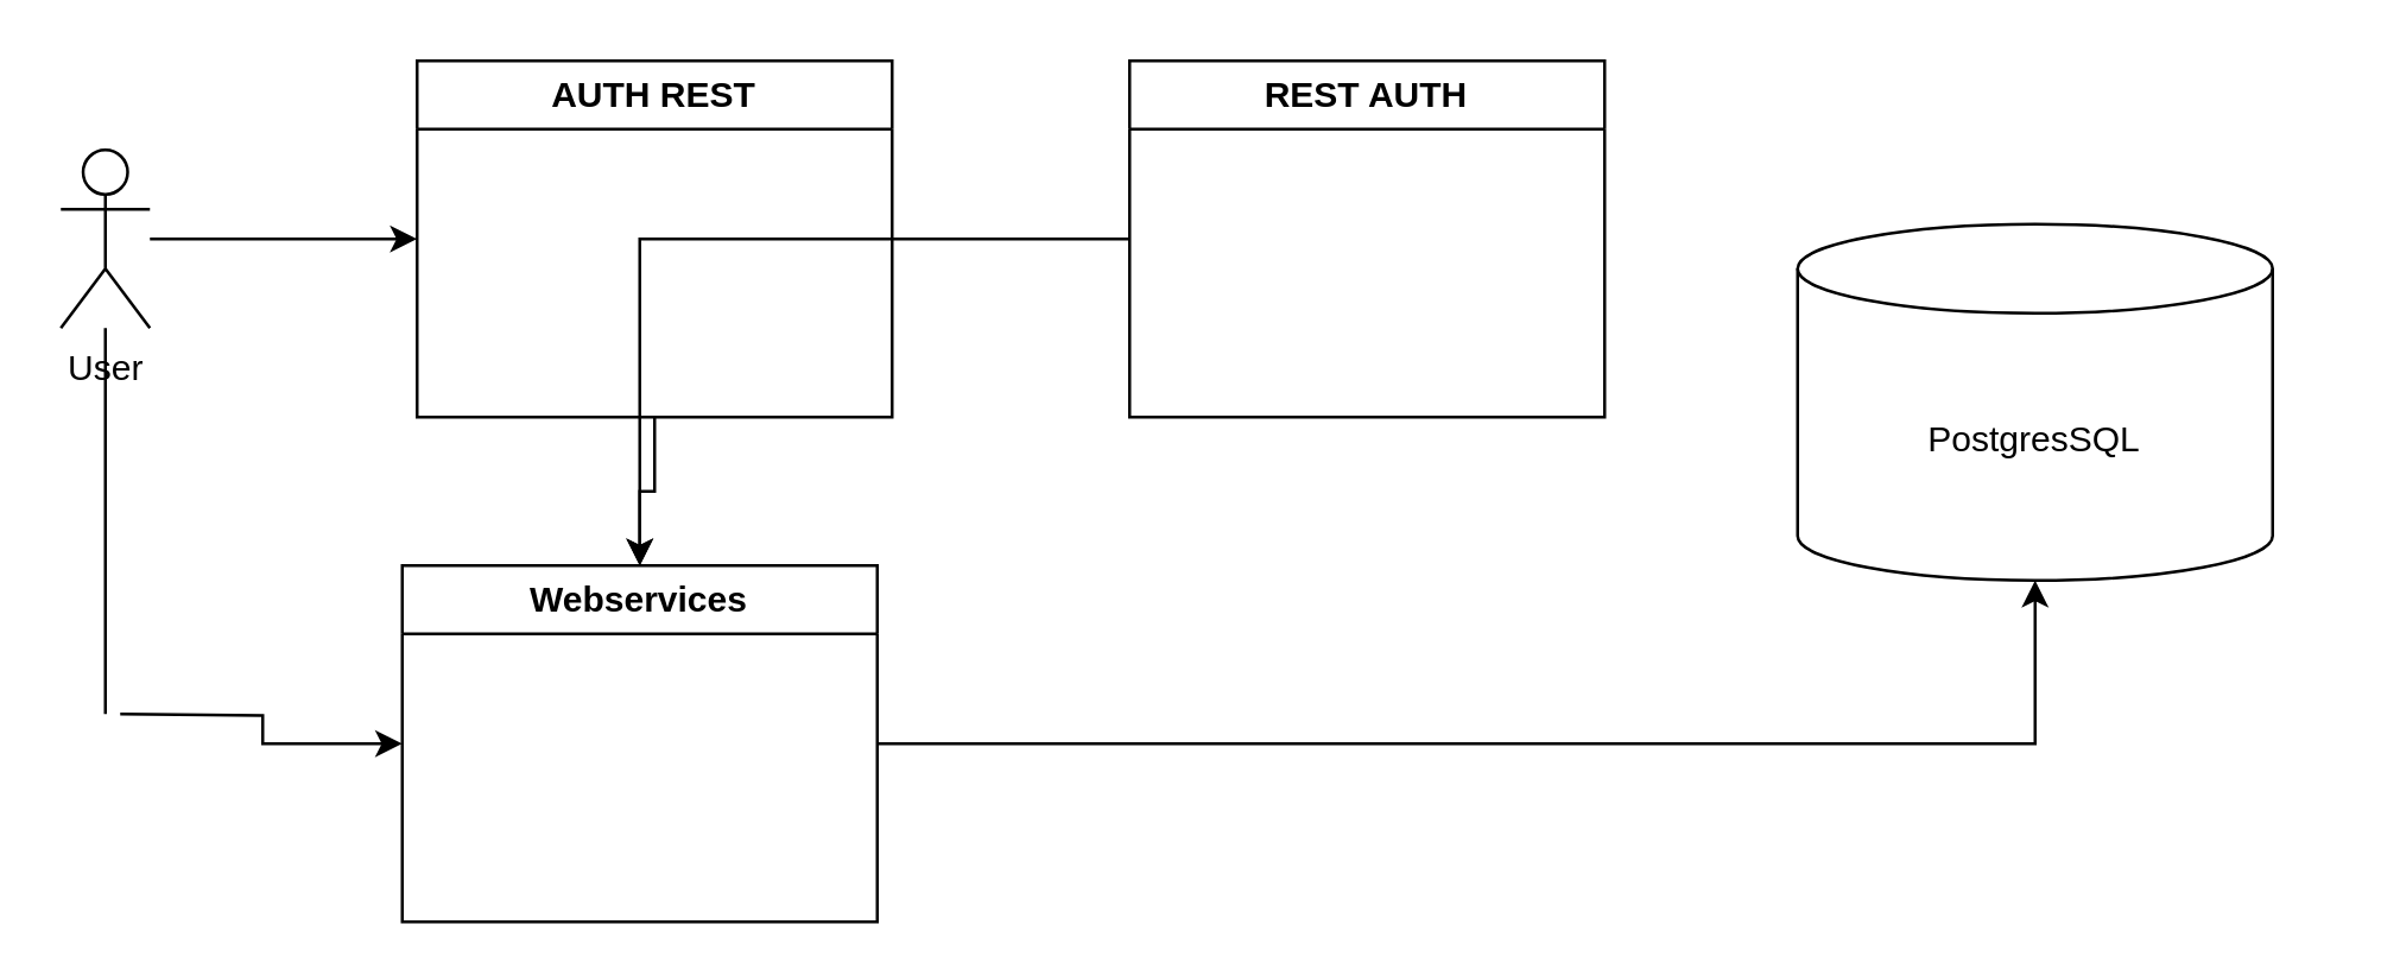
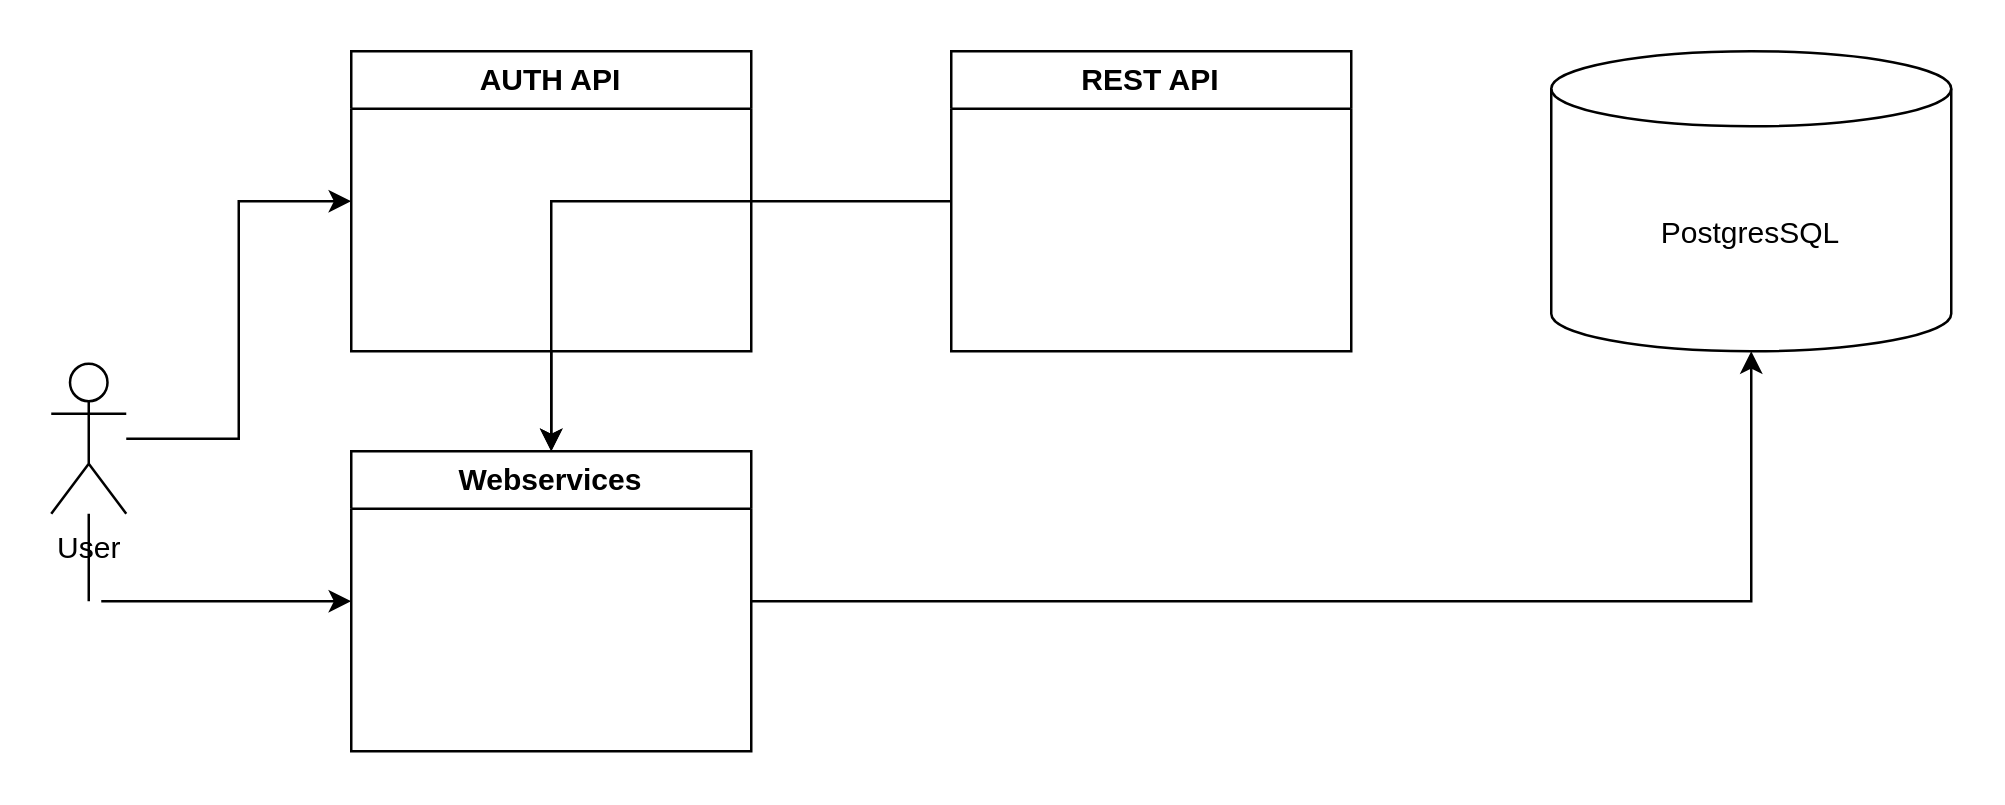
  <mxCell id="0" />
  <mxCell id="1" parent="0" />
  <mxCell id="2" style="edgeStyle=orthogonalEdgeStyle;rounded=0;orthogonalLoop=1;jettySize=auto;html=1;" edge="1" parent="1" source="3" target="11"><mxGeometry relative="1" as="geometry" /></mxCell>
- <mxCell id="3" value="AUTH REST" style="swimlane;whiteSpace=wrap;html=1;" vertex="1" parent="1"><mxGeometry x="140" y="20" width="160" height="120" as="geometry" /></mxCell>
+ <mxCell id="3" value="AUTH API" style="swimlane;whiteSpace=wrap;html=1;" vertex="1" parent="1"><mxGeometry x="140" y="20" width="160" height="120" as="geometry" /></mxCell>
  <mxCell id="4" style="edgeStyle=orthogonalEdgeStyle;rounded=0;orthogonalLoop=1;jettySize=auto;html=1;" edge="1" parent="1" source="5" target="11"><mxGeometry relative="1" as="geometry" /></mxCell>
- <mxCell id="5" value="REST AUTH" style="swimlane;whiteSpace=wrap;html=1;" vertex="1" parent="1"><mxGeometry x="380" y="20" width="160" height="120" as="geometry" /></mxCell>
+ <mxCell id="5" value="REST API" style="swimlane;whiteSpace=wrap;html=1;" vertex="1" parent="1"><mxGeometry x="380" y="20" width="160" height="120" as="geometry" /></mxCell>
  <mxCell id="6" style="edgeStyle=orthogonalEdgeStyle;rounded=0;orthogonalLoop=1;jettySize=auto;html=1;entryX=0;entryY=0.5;entryDx=0;entryDy=0;" edge="1" parent="1" source="8" target="3"><mxGeometry relative="1" as="geometry" /></mxCell>
  <mxCell id="7" style="edgeStyle=orthogonalEdgeStyle;rounded=0;orthogonalLoop=1;jettySize=auto;html=1;endArrow=none;endFill=0;" edge="1" parent="1" source="8"><mxGeometry relative="1" as="geometry"><mxPoint x="35" y="240" as="targetPoint" /></mxGeometry></mxCell>
- <mxCell id="8" value="User" style="shape=umlActor;verticalLabelPosition=bottom;verticalAlign=top;html=1;outlineConnect=0;" vertex="1" parent="1"><mxGeometry x="20" y="50" width="30" height="60" as="geometry" /></mxCell>
+ <mxCell id="8" value="User" style="shape=umlActor;verticalLabelPosition=bottom;verticalAlign=top;html=1;outlineConnect=0;" vertex="1" parent="1"><mxGeometry x="20" y="145" width="30" height="60" as="geometry" /></mxCell>
  <mxCell id="9" style="edgeStyle=orthogonalEdgeStyle;rounded=0;orthogonalLoop=1;jettySize=auto;html=1;entryX=0.5;entryY=1;entryDx=0;entryDy=0;entryPerimeter=0;" edge="1" parent="1" source="11" target="12"><mxGeometry relative="1" as="geometry" /></mxCell>
  <mxCell id="10" style="edgeStyle=orthogonalEdgeStyle;rounded=0;orthogonalLoop=1;jettySize=auto;html=1;endArrow=none;endFill=0;startArrow=classic;startFill=1;" edge="1" parent="1" source="11"><mxGeometry relative="1" as="geometry"><mxPoint x="40" y="240" as="targetPoint" /></mxGeometry></mxCell>
- <mxCell id="11" value="Webservices" style="swimlane;whiteSpace=wrap;html=1;" vertex="1" parent="1"><mxGeometry x="135" y="190" width="160" height="120" as="geometry" /></mxCell>
- <mxCell id="12" value="PostgresSQL" style="shape=cylinder3;whiteSpace=wrap;html=1;boundedLbl=1;backgroundOutline=1;size=15;" vertex="1" parent="1"><mxGeometry x="605" y="75" width="160" height="120" as="geometry" /></mxCell>
+ <mxCell id="11" value="Webservices" style="swimlane;whiteSpace=wrap;html=1;" vertex="1" parent="1"><mxGeometry x="140" y="180" width="160" height="120" as="geometry" /></mxCell>
+ <mxCell id="12" value="PostgresSQL" style="shape=cylinder3;whiteSpace=wrap;html=1;boundedLbl=1;backgroundOutline=1;size=15;" vertex="1" parent="1"><mxGeometry x="620" y="20" width="160" height="120" as="geometry" /></mxCell>
